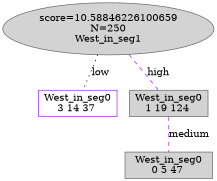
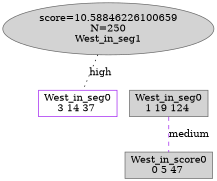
  digraph {
    node [color=gray40 fillcolor=lightgrey shape=box style=filled]
    edge [color=purple dir=none style=dashed]
    n1 [label="score=10.58846226100659\nN=250\nWest_in_seg1" shape=ellipse]
    n2 [color=purple fillcolor=white label="West_in_seg0\n3 14 37 "]
-   n3 [label="West_in_seg0\n0 5 47 "]
+   n3 [label="West_in_score0\n0 5 47 "]
    n4 [label="West_in_seg0\n1 19 124 "]
    subgraph sub_1 {
      rank=same
      n1
    }
    subgraph sub_2 {
      rank=same
      n2
    }
    subgraph sub_3 {
      rank=same
      n3
    }
    subgraph sub_4 {
      rank=same
      n4
    }
-   n1 -> n2 [color=black label=low style=dotted]
-   n1 -> n4 [label=high]
+   n1 -> n2 [color=black label=high style=dotted]
    n4 -> n3 [label=medium]
  }
